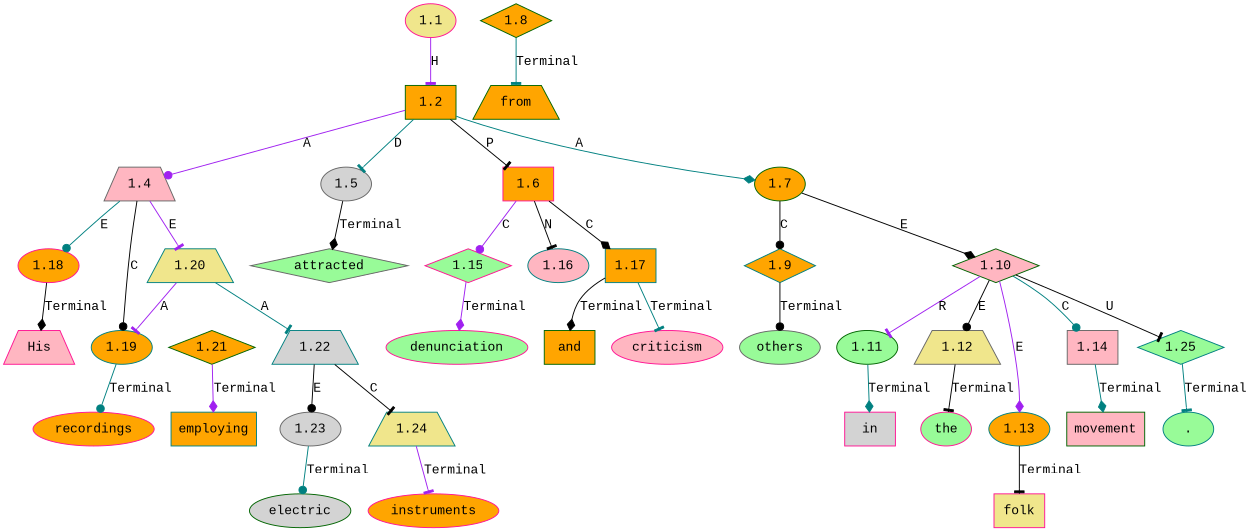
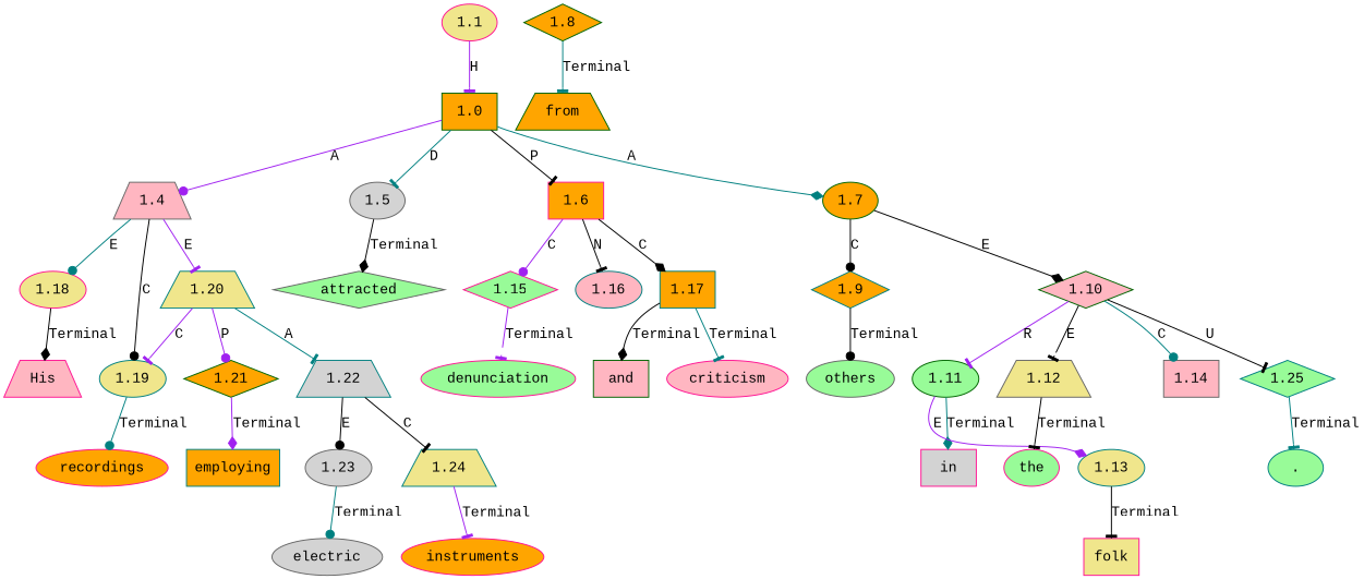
  digraph {
    fontname="Liberation Mono"
    node [color=deeppink fillcolor=orange fontname="Liberation Mono" ordering=out shape=ellipse style=filled]
    edge [arrowhead=tee color=black fontname="Liberation Mono" ordering=out]
    n1 [fillcolor=lightpink label=His shape=trapezium]
    n2 [color=darkgreen label=from shape=trapezium]
    n3 [color=gray40 fillcolor=palegreen label=others]
    n4 [fillcolor=lightgrey label=in shape=box]
    n5 [fillcolor=palegreen label=the]
    n6 [fillcolor=khaki label=folk shape=box]
-   n7 [color=darkgreen fillcolor=lightpink label=movement shape=box]
    n8 [color=teal fillcolor=palegreen label="."]
    n9 [label=recordings]
    n10 [color=teal label=employing shape=box]
-   n11 [color=darkgreen fillcolor=lightgrey label=electric]
+   n11 [color=gray40 fillcolor=lightgrey label=electric]
    n12 [label=instruments]
    n13 [color=gray40 fillcolor=palegreen label=attracted shape=diamond]
    n14 [fillcolor=palegreen label=denunciation]
-   n15 [color=darkgreen label=and shape=box]
+   n15 [color=darkgreen fillcolor=lightpink label=and shape=box]
    n16 [fillcolor=lightpink label=criticism]
    n17 [fillcolor=khaki label=1.1]
-   n18 [color=darkgreen label=1.2 shape=box]
+   n18 [color=darkgreen label=1.0 shape=box]
    n19 [color=gray40 fillcolor=lightpink label=1.4 shape=trapezium]
    n20 [color=gray40 fillcolor=lightgrey label=1.5]
    n21 [label=1.6 shape=box]
    n22 [color=darkgreen label=1.7]
-   n23 [label=1.18]
-   n24 [color=teal label=1.19]
+   n23 [fillcolor=khaki label=1.18]
+   n24 [color=teal fillcolor=khaki label=1.19]
    n25 [color=teal fillcolor=khaki label=1.20 shape=trapezium]
    n26 [fillcolor=palegreen label=1.15 shape=diamond]
    n27 [color=teal fillcolor=lightpink label=1.16]
    n28 [color=teal label=1.17 shape=box]
    n29 [color=teal label=1.9 shape=diamond]
    n30 [color=darkgreen fillcolor=lightpink label=1.10 shape=diamond]
    n31 [color=darkgreen label=1.21 shape=diamond]
    n32 [color=teal fillcolor=lightgrey label=1.22 shape=trapezium]
    n33 [color=darkgreen label=1.8 shape=diamond]
    n34 [color=darkgreen fillcolor=palegreen label=1.11]
    n35 [color=gray40 fillcolor=khaki label=1.12 shape=trapezium]
-   n36 [color=teal label=1.13]
+   n36 [color=teal fillcolor=khaki label=1.13]
    n37 [color=gray40 fillcolor=lightpink label=1.14 shape=box]
    n38 [color=teal fillcolor=palegreen label=1.25 shape=diamond]
    n39 [color=gray40 fillcolor=lightgrey label=1.23]
    n40 [color=teal fillcolor=khaki label=1.24 shape=trapezium]
    n17 -> n18 [color=purple label=H]
    n18 -> n19 [arrowhead=dot color=purple label=A]
    n18 -> n20 [color=teal label=D]
    n18 -> n21 [label=P]
    n18 -> n22 [arrowhead=diamond color=teal label=A]
    n19 -> n23 [arrowhead=dot color=teal label=E]
    n19 -> n24 [arrowhead=dot label=C]
    n19 -> n25 [color=purple label=E]
    n20 -> n13 [arrowhead=diamond label=Terminal]
    n21 -> n26 [arrowhead=dot color=purple label=C]
    n21 -> n27 [label=N]
    n21 -> n28 [arrowhead=diamond label=C]
    n22 -> n29 [arrowhead=dot label=C]
    n22 -> n30 [arrowhead=diamond label=E]
    n23 -> n1 [arrowhead=diamond label=Terminal]
    n24 -> n9 [arrowhead=dot color=teal label=Terminal]
-   n25 -> n24 [color=purple label=A]
+   n25 -> n24 [color=purple label=C]
+   n25 -> n31 [arrowhead=dot color=purple label=P]
    n25 -> n32 [color=teal label=A]
-   n26 -> n14 [arrowhead=diamond color=purple label=Terminal]
+   n26 -> n14 [color=purple label=Terminal]
    n28 -> n15 [arrowhead=diamond label=Terminal]
    n28 -> n16 [color=teal label=Terminal]
    n29 -> n3 [arrowhead=dot label=Terminal]
    n30 -> n34 [color=purple label=R]
-   n30 -> n35 [arrowhead=dot label=E]
-   n30 -> n36 [arrowhead=diamond color=purple label=E]
+   n30 -> n35 [label=E]
+   n34 -> n36 [arrowhead=diamond color=purple label=E]
    n30 -> n37 [arrowhead=dot color=teal label=C]
    n30 -> n38 [label=U]
    n31 -> n10 [arrowhead=diamond color=purple label=Terminal]
    n32 -> n39 [arrowhead=dot label=E]
    n32 -> n40 [label=C]
    n33 -> n2 [color=teal label=Terminal]
    n34 -> n4 [arrowhead=diamond color=teal label=Terminal]
    n35 -> n5 [label=Terminal]
    n36 -> n6 [label=Terminal]
-   n37 -> n7 [arrowhead=diamond color=teal label=Terminal]
    n38 -> n8 [color=teal label=Terminal]
    n39 -> n11 [arrowhead=dot color=teal label=Terminal]
    n40 -> n12 [color=purple label=Terminal]
  }
